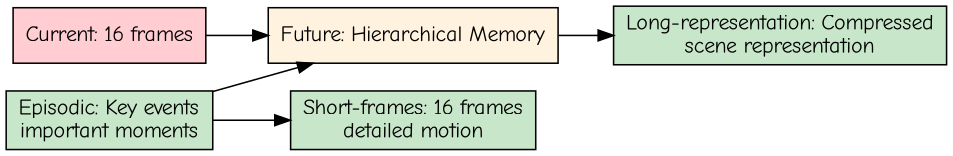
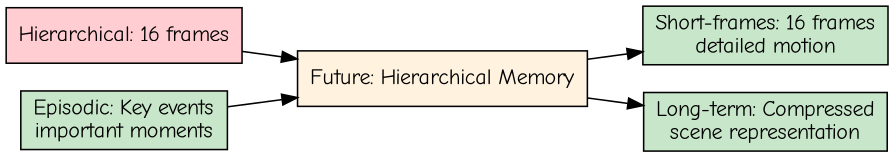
  digraph {
    fontname="Comic Neue"
    rankdir=LR
    node [fillcolor="#c8e6c9" fontname="Comic Neue" shape=box style=filled]
    edge [fontname="Comic Neue"]
-   n1 [fillcolor="#ffcdd2" label="Current: 16 frames"]
+   n1 [fillcolor="#ffcdd2" label="Hierarchical: 16 frames"]
    n2 [fillcolor="#fff3e0" label="Future: Hierarchical Memory"]
    n3 [label="Short-frames: 16 frames\ndetailed motion"]
-   n4 [label="Long-representation: Compressed\nscene representation"]
+   n4 [label="Long-term: Compressed\nscene representation"]
    n5 [label="Episodic: Key events\nimportant moments"]
    n1 -> n2
-   n5 -> n3
+   n2 -> n3
    n2 -> n4
    n5 -> n2
  }
